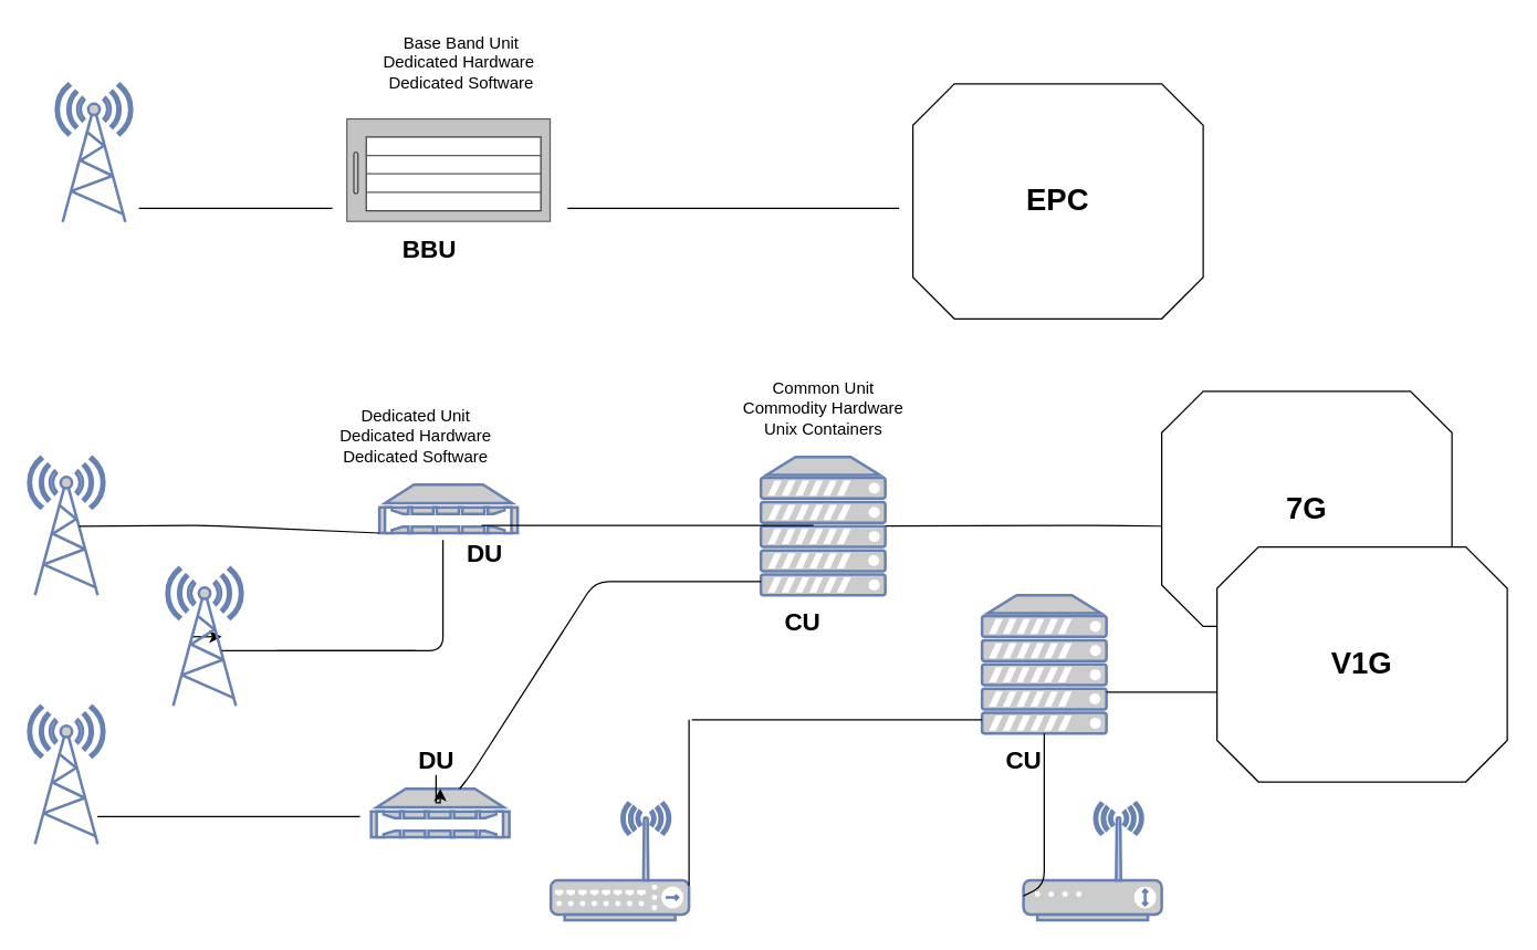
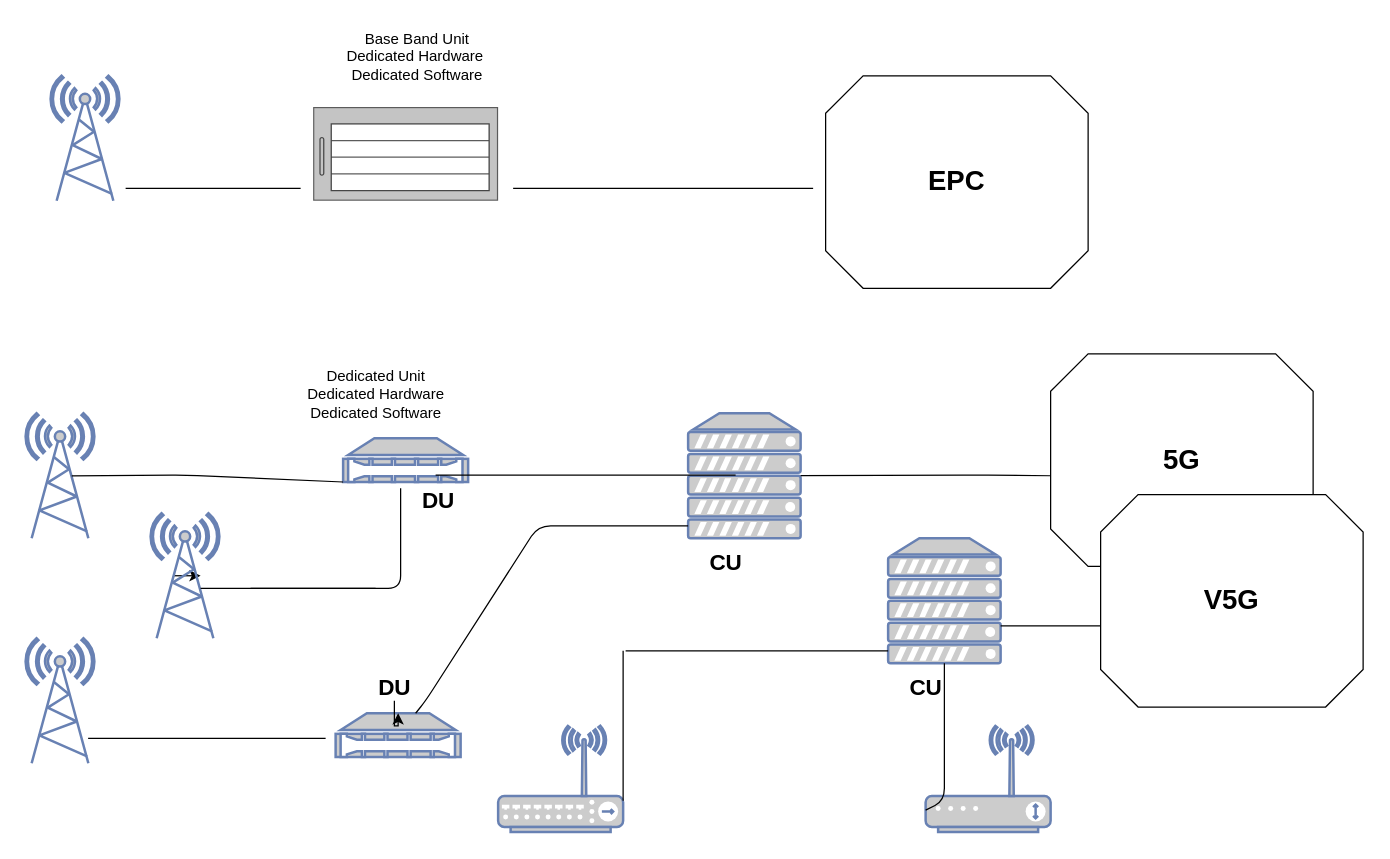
  <mxCell id="0" />
  <mxCell id="1" parent="0" />
  <mxCell id="2" value="" style="fontColor=#0066CC;verticalAlign=top;verticalLabelPosition=bottom;labelPosition=center;align=center;html=1;outlineConnect=0;fillColor=#CCCCCC;strokeColor=#6881B3;gradientColor=none;gradientDirection=north;strokeWidth=2;shape=mxgraph.networks.radio_tower;" vertex="1" parent="1"><mxGeometry x="40" y="60" width="55" height="100" as="geometry" /></mxCell>
  <mxCell id="3" value="" style="endArrow=none;html=1;" edge="1" parent="1"><mxGeometry width="50" height="50" relative="1" as="geometry"><mxPoint x="100" y="150" as="sourcePoint" /><mxPoint x="240" y="150" as="targetPoint" /><Array as="points"><mxPoint x="170" y="150" /></Array></mxGeometry></mxCell>
  <mxCell id="4" value="" style="shape=mxgraph.rack.cisco.cisco_catalyst_6504-e_switch;html=1;labelPosition=right;align=left;spacingLeft=15;dashed=0;shadow=0;fillColor=#ffffff;" vertex="1" parent="1"><mxGeometry x="250" y="85" width="148" height="75" as="geometry" /></mxCell>
  <mxCell id="5" value="Base Band Unit&lt;br&gt;Dedicated Hardware&amp;nbsp;&lt;br&gt;Dedicated Software" style="text;html=1;align=center;verticalAlign=middle;resizable=0;points=[];autosize=1;" vertex="1" parent="1"><mxGeometry x="268" y="20" width="130" height="50" as="geometry" /></mxCell>
  <mxCell id="6" value="&lt;b&gt;&lt;font style=&quot;font-size: 22px&quot;&gt;EPC&lt;/font&gt;&lt;/b&gt;" style="whiteSpace=wrap;html=1;shape=mxgraph.basic.octagon2;align=center;verticalAlign=middle;dx=15;" vertex="1" parent="1"><mxGeometry x="660" y="60" width="210" height="170" as="geometry" /></mxCell>
  <mxCell id="7" value="" style="endArrow=none;html=1;" edge="1" parent="1"><mxGeometry width="50" height="50" relative="1" as="geometry"><mxPoint x="410" y="150" as="sourcePoint" /><mxPoint x="650" y="150" as="targetPoint" /><Array as="points"><mxPoint x="530" y="150" /></Array></mxGeometry></mxCell>
  <mxCell id="8" value="" style="fontColor=#0066CC;verticalAlign=top;verticalLabelPosition=bottom;labelPosition=center;align=center;html=1;outlineConnect=0;fillColor=#CCCCCC;strokeColor=#6881B3;gradientColor=none;gradientDirection=north;strokeWidth=2;shape=mxgraph.networks.radio_tower;" vertex="1" parent="1"><mxGeometry x="20" y="330" width="55" height="100" as="geometry" /></mxCell>
  <mxCell id="9" style="edgeStyle=orthogonalEdgeStyle;rounded=0;orthogonalLoop=1;jettySize=auto;html=1;exitX=0.33;exitY=0.5;exitDx=0;exitDy=0;exitPerimeter=0;" edge="1" parent="1" source="10"><mxGeometry relative="1" as="geometry"><mxPoint x="160" y="460" as="targetPoint" /></mxGeometry></mxCell>
  <mxCell id="10" value="" style="fontColor=#0066CC;verticalAlign=top;verticalLabelPosition=bottom;labelPosition=center;align=center;html=1;outlineConnect=0;fillColor=#CCCCCC;strokeColor=#6881B3;gradientColor=none;gradientDirection=north;strokeWidth=2;shape=mxgraph.networks.radio_tower;" vertex="1" parent="1"><mxGeometry x="120" y="410" width="55" height="100" as="geometry" /></mxCell>
  <mxCell id="11" value="" style="fontColor=#0066CC;verticalAlign=top;verticalLabelPosition=bottom;labelPosition=center;align=center;html=1;outlineConnect=0;fillColor=#CCCCCC;strokeColor=#6881B3;gradientColor=none;gradientDirection=north;strokeWidth=2;shape=mxgraph.networks.radio_tower;" vertex="1" parent="1"><mxGeometry x="20" y="510" width="55" height="100" as="geometry" /></mxCell>
  <mxCell id="12" value="" style="fontColor=#0066CC;verticalAlign=top;verticalLabelPosition=bottom;labelPosition=center;align=center;html=1;outlineConnect=0;fillColor=#CCCCCC;strokeColor=#6881B3;gradientColor=none;gradientDirection=north;strokeWidth=2;shape=mxgraph.networks.wireless_hub;" vertex="1" parent="1"><mxGeometry x="398" y="580" width="100" height="85" as="geometry" /></mxCell>
  <mxCell id="13" value="" style="fontColor=#0066CC;verticalAlign=top;verticalLabelPosition=bottom;labelPosition=center;align=center;html=1;outlineConnect=0;fillColor=#CCCCCC;strokeColor=#6881B3;gradientColor=none;gradientDirection=north;strokeWidth=2;shape=mxgraph.networks.wireless_modem;" vertex="1" parent="1"><mxGeometry x="740" y="580" width="100" height="85" as="geometry" /></mxCell>
  <mxCell id="14" value="" style="fontColor=#0066CC;verticalAlign=top;verticalLabelPosition=bottom;labelPosition=center;align=center;html=1;outlineConnect=0;fillColor=#CCCCCC;strokeColor=#6881B3;gradientColor=none;gradientDirection=north;strokeWidth=2;shape=mxgraph.networks.nas_filer;" vertex="1" parent="1"><mxGeometry x="274" y="350" width="100" height="35" as="geometry" /></mxCell>
  <mxCell id="15" value="" style="fontColor=#0066CC;verticalAlign=top;verticalLabelPosition=bottom;labelPosition=center;align=center;html=1;outlineConnect=0;fillColor=#CCCCCC;strokeColor=#6881B3;gradientColor=none;gradientDirection=north;strokeWidth=2;shape=mxgraph.networks.server;" vertex="1" parent="1"><mxGeometry x="550" y="330" width="90" height="100" as="geometry" /></mxCell>
  <mxCell id="16" value="" style="fontColor=#0066CC;verticalAlign=top;verticalLabelPosition=bottom;labelPosition=center;align=center;html=1;outlineConnect=0;fillColor=#CCCCCC;strokeColor=#6881B3;gradientColor=none;gradientDirection=north;strokeWidth=2;shape=mxgraph.networks.nas_filer;" vertex="1" parent="1"><mxGeometry x="268" y="570" width="100" height="35" as="geometry" /></mxCell>
  <mxCell id="17" value="" style="endArrow=none;html=1;exitX=0.67;exitY=0.5;exitDx=0;exitDy=0;exitPerimeter=0;entryX=0;entryY=1;entryDx=0;entryDy=0;entryPerimeter=0;" edge="1" parent="1" source="8" target="14"><mxGeometry width="50" height="50" relative="1" as="geometry"><mxPoint x="77.5" y="379.5" as="sourcePoint" /><mxPoint x="217.5" y="379.5" as="targetPoint" /><Array as="points"><mxPoint x="147.5" y="379.5" /></Array></mxGeometry></mxCell>
  <mxCell id="18" value="" style="endArrow=none;html=1;" edge="1" parent="1"><mxGeometry width="50" height="50" relative="1" as="geometry"><mxPoint x="160" y="470" as="sourcePoint" /><mxPoint x="300" y="470" as="targetPoint" /><Array as="points"><mxPoint x="230" y="470" /></Array></mxGeometry></mxCell>
  <mxCell id="19" value="" style="endArrow=none;html=1;" edge="1" parent="1"><mxGeometry width="50" height="50" relative="1" as="geometry"><mxPoint x="200" y="470" as="sourcePoint" /><mxPoint x="320" y="390" as="targetPoint" /><Array as="points"><mxPoint x="320" y="470" /></Array></mxGeometry></mxCell>
  <mxCell id="20" value="" style="endArrow=none;html=1;" edge="1" parent="1"><mxGeometry width="50" height="50" relative="1" as="geometry"><mxPoint x="70" y="590" as="sourcePoint" /><mxPoint x="260" y="590" as="targetPoint" /><Array as="points"><mxPoint x="140" y="590" /></Array></mxGeometry></mxCell>
  <mxCell id="21" value="Dedicated Unit&lt;br&gt;Dedicated Hardware&lt;br&gt;Dedicated Software&lt;br&gt;" style="text;html=1;align=center;verticalAlign=middle;resizable=0;points=[];autosize=1;" vertex="1" parent="1"><mxGeometry x="240" y="290" width="120" height="50" as="geometry" /></mxCell>
  <mxCell id="22" value="&lt;b&gt;&lt;font style=&quot;font-size: 18px&quot;&gt;DU&lt;/font&gt;&lt;/b&gt;" style="text;html=1;align=center;verticalAlign=middle;resizable=0;points=[];autosize=1;" vertex="1" parent="1"><mxGeometry x="330" y="390" width="40" height="20" as="geometry" /></mxCell>
  <mxCell id="23" value="" style="edgeStyle=orthogonalEdgeStyle;rounded=0;orthogonalLoop=1;jettySize=auto;html=1;" edge="1" parent="1" source="24" target="16"><mxGeometry relative="1" as="geometry" /></mxCell>
  <mxCell id="24" value="&lt;b&gt;&lt;font style=&quot;font-size: 18px&quot;&gt;DU&lt;/font&gt;&lt;/b&gt;" style="text;html=1;align=center;verticalAlign=middle;resizable=0;points=[];autosize=1;" vertex="1" parent="1"><mxGeometry x="295" y="540" width="40" height="20" as="geometry" /></mxCell>
- <mxCell id="25" value="Common Unit&lt;br&gt;Commodity Hardware&lt;br&gt;Unix Containers" style="text;html=1;align=center;verticalAlign=middle;resizable=0;points=[];autosize=1;" vertex="1" parent="1"><mxGeometry x="530" y="270" width="130" height="50" as="geometry" /></mxCell>
  <mxCell id="26" value="&lt;b&gt;&lt;font style=&quot;font-size: 18px&quot;&gt;CU&lt;/font&gt;&lt;/b&gt;" style="text;html=1;align=center;verticalAlign=middle;resizable=0;points=[];autosize=1;" vertex="1" parent="1"><mxGeometry x="560" y="440" width="40" height="20" as="geometry" /></mxCell>
  <mxCell id="27" value="" style="fontColor=#0066CC;verticalAlign=top;verticalLabelPosition=bottom;labelPosition=center;align=center;html=1;outlineConnect=0;fillColor=#CCCCCC;strokeColor=#6881B3;gradientColor=none;gradientDirection=north;strokeWidth=2;shape=mxgraph.networks.server;" vertex="1" parent="1"><mxGeometry x="710" y="430" width="90" height="100" as="geometry" /></mxCell>
  <mxCell id="28" value="&lt;b&gt;&lt;font style=&quot;font-size: 18px&quot;&gt;CU&lt;/font&gt;&lt;/b&gt;" style="text;html=1;align=center;verticalAlign=middle;resizable=0;points=[];autosize=1;" vertex="1" parent="1"><mxGeometry x="720" y="540" width="40" height="20" as="geometry" /></mxCell>
  <mxCell id="29" value="" style="endArrow=none;html=1;" edge="1" parent="1"><mxGeometry width="50" height="50" relative="1" as="geometry"><mxPoint x="348" y="379.5" as="sourcePoint" /><mxPoint x="588" y="379.5" as="targetPoint" /><Array as="points"><mxPoint x="468" y="379.5" /></Array></mxGeometry></mxCell>
  <mxCell id="30" value="" style="endArrow=none;html=1;" edge="1" parent="1" source="16"><mxGeometry width="50" height="50" relative="1" as="geometry"><mxPoint x="310" y="420" as="sourcePoint" /><mxPoint x="550" y="420" as="targetPoint" /><Array as="points"><mxPoint x="340" y="560" /><mxPoint x="430" y="420" /></Array></mxGeometry></mxCell>
  <mxCell id="31" value="" style="endArrow=none;html=1;" edge="1" parent="1"><mxGeometry width="50" height="50" relative="1" as="geometry"><mxPoint x="500" y="520" as="sourcePoint" /><mxPoint x="710" y="520" as="targetPoint" /><Array as="points"><mxPoint x="590" y="520" /></Array></mxGeometry></mxCell>
  <mxCell id="32" value="" style="endArrow=none;html=1;" edge="1" parent="1" source="27" target="13"><mxGeometry width="50" height="50" relative="1" as="geometry"><mxPoint x="550" y="622" as="sourcePoint" /><mxPoint x="790" y="622" as="targetPoint" /><Array as="points"><mxPoint x="755" y="640" /></Array></mxGeometry></mxCell>
  <mxCell id="33" value="" style="endArrow=none;html=1;" edge="1" parent="1" source="12"><mxGeometry width="50" height="50" relative="1" as="geometry"><mxPoint x="258" y="520" as="sourcePoint" /><mxPoint x="498" y="520" as="targetPoint" /><Array as="points"><mxPoint x="498" y="640" /><mxPoint x="498" y="623" /><mxPoint x="498" y="580" /></Array></mxGeometry></mxCell>
- <mxCell id="34" value="&lt;b&gt;&lt;font style=&quot;font-size: 22px&quot;&gt;7G&lt;/font&gt;&lt;/b&gt;" style="whiteSpace=wrap;html=1;shape=mxgraph.basic.octagon2;align=center;verticalAlign=middle;dx=15;" vertex="1" parent="1"><mxGeometry x="840" y="282.5" width="210" height="170" as="geometry" /></mxCell>
- <mxCell id="35" value="&lt;b&gt;&lt;font style=&quot;font-size: 22px&quot;&gt;V1G&lt;/font&gt;&lt;/b&gt;" style="whiteSpace=wrap;html=1;shape=mxgraph.basic.octagon2;align=center;verticalAlign=middle;dx=15;" vertex="1" parent="1"><mxGeometry x="880" y="395" width="210" height="170" as="geometry" /></mxCell>
+ <mxCell id="34" value="&lt;b&gt;&lt;font style=&quot;font-size: 22px&quot;&gt;5G&lt;/font&gt;&lt;/b&gt;" style="whiteSpace=wrap;html=1;shape=mxgraph.basic.octagon2;align=center;verticalAlign=middle;dx=15;" vertex="1" parent="1"><mxGeometry x="840" y="282.5" width="210" height="170" as="geometry" /></mxCell>
+ <mxCell id="35" value="&lt;b&gt;&lt;font style=&quot;font-size: 22px&quot;&gt;V5G&lt;/font&gt;&lt;/b&gt;" style="whiteSpace=wrap;html=1;shape=mxgraph.basic.octagon2;align=center;verticalAlign=middle;dx=15;" vertex="1" parent="1"><mxGeometry x="880" y="395" width="210" height="170" as="geometry" /></mxCell>
  <mxCell id="36" value="" style="endArrow=none;html=1;" edge="1" parent="1" source="15"><mxGeometry width="50" height="50" relative="1" as="geometry"><mxPoint x="660" y="379.5" as="sourcePoint" /><mxPoint x="840" y="380" as="targetPoint" /><Array as="points"><mxPoint x="780" y="379.5" /></Array></mxGeometry></mxCell>
  <mxCell id="37" value="" style="endArrow=none;html=1;" edge="1" parent="1"><mxGeometry width="50" height="50" relative="1" as="geometry"><mxPoint x="800" y="500" as="sourcePoint" /><mxPoint x="880" y="500" as="targetPoint" /><Array as="points" /></mxGeometry></mxCell>
- <mxCell id="38" value="&lt;b&gt;&lt;font style=&quot;font-size: 18px&quot;&gt;BBU&lt;/font&gt;&lt;/b&gt;" style="text;html=1;align=center;verticalAlign=middle;resizable=0;points=[];autosize=1;" vertex="1" parent="1"><mxGeometry x="285" y="170" width="50" height="20" as="geometry" /></mxCell>
